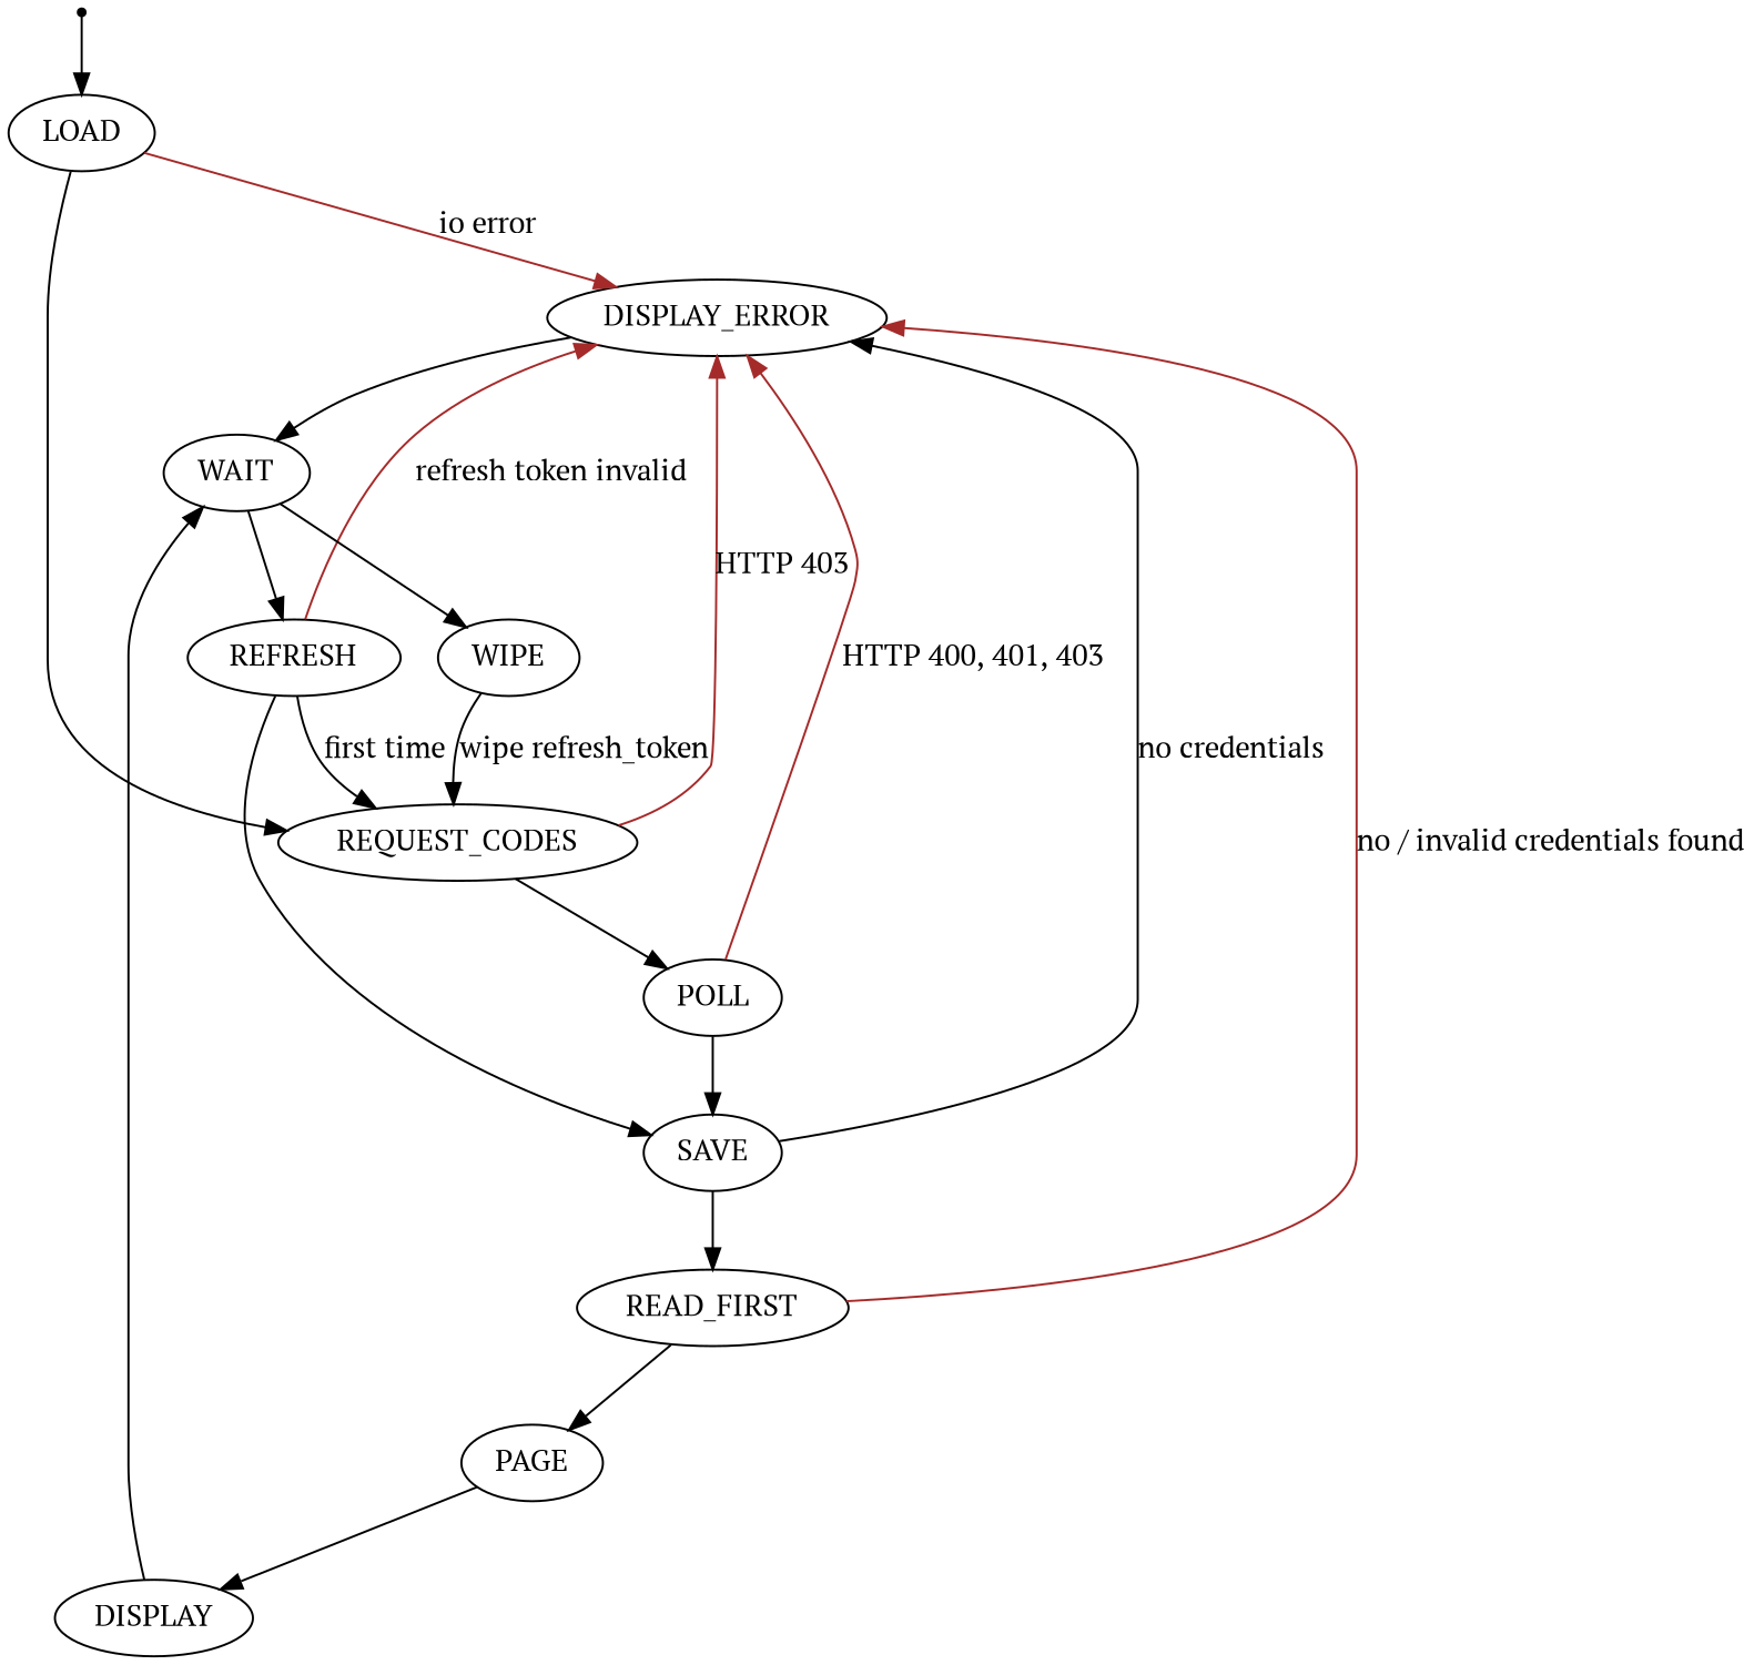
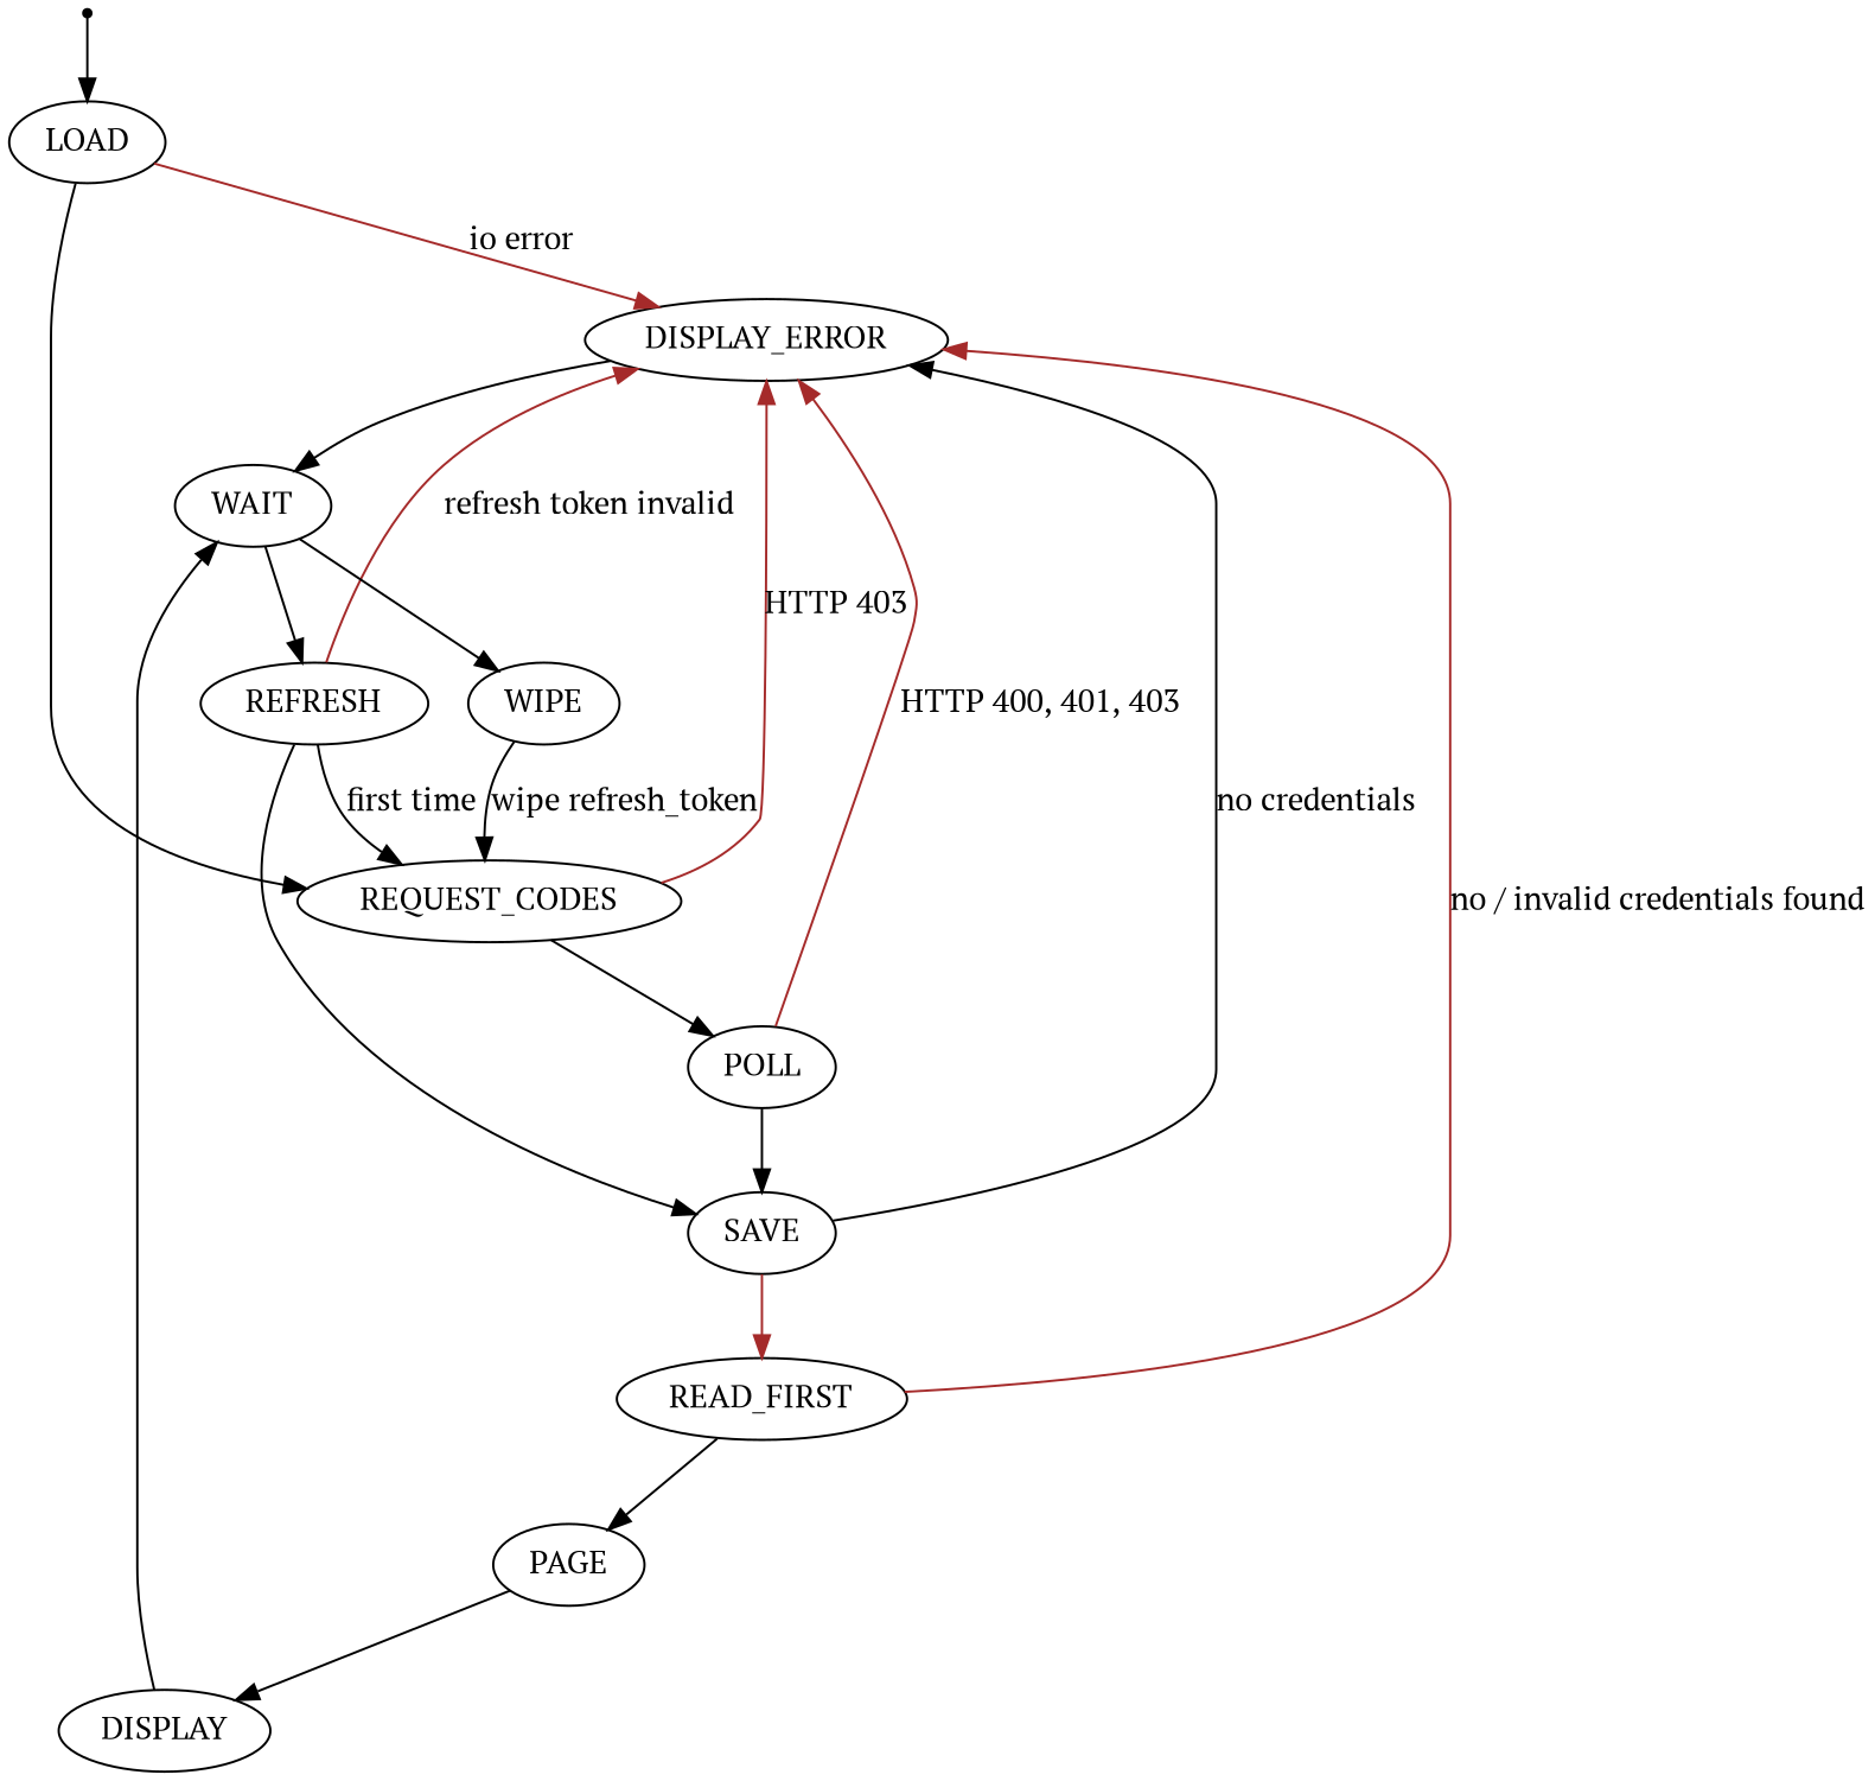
  digraph {
    fontname="PT Serif"
    node [fontname="PT Serif" shape=ellipse]
    edge [fontname="PT Serif"]
    start [shape=point]
    LOAD
    DISPLAY_ERROR
    REQUEST_CODES
    REFRESH
    SAVE
    WAIT
    POLL
    READ_FIRST
    PAGE
    DISPLAY
    WIPE
    start -> LOAD
    LOAD -> DISPLAY_ERROR [color=brown label="io error"]
    LOAD -> REQUEST_CODES
    DISPLAY_ERROR -> WAIT
    REQUEST_CODES -> DISPLAY_ERROR [color=brown label="HTTP 403"]
    REQUEST_CODES -> POLL
    REFRESH -> DISPLAY_ERROR [color=brown label="refresh token invalid"]
    REFRESH -> REQUEST_CODES [label="first time"]
    REFRESH -> SAVE
    SAVE -> DISPLAY_ERROR [color=black label="no credentials"]
-   SAVE -> READ_FIRST
+   SAVE -> READ_FIRST [color=brown]
    WAIT -> REFRESH
    WAIT -> WIPE
    POLL -> DISPLAY_ERROR [color=brown label="HTTP 400, 401, 403"]
    POLL -> SAVE
    READ_FIRST -> DISPLAY_ERROR [color=brown label="no / invalid credentials found"]
    READ_FIRST -> PAGE
    PAGE -> DISPLAY
    DISPLAY -> WAIT
    WIPE -> REQUEST_CODES [label="wipe refresh_token"]
  }
